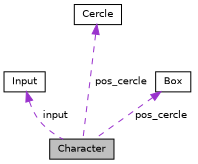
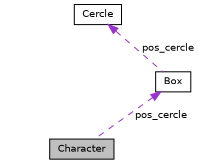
  digraph {
    node [color=black fillcolor=white fontname=Helvetica fontsize=10 shape=record style=filled]
    edge [color=darkorchid3 dir=back fontname=Helvetica fontsize=10 labelfontname=Helvetica labelfontsize=10 style=dashed]
    n1 [fillcolor=grey75 fontcolor=black height=0.2 label=Character width=0.4]
-   n2 [height=0.2 label=Input width=0.4]
    n3 [height=0.2 label=Box width=0.4]
    n4 [height=0.2 label=Cercle width=0.4]
-   n2 -> n1 [label=" input"]
    n3 -> n1 [label=" pos_cercle"]
-   n4 -> n1 [label=" pos_cercle"]
+   n4 -> n3 [label=" pos_cercle"]
  }
